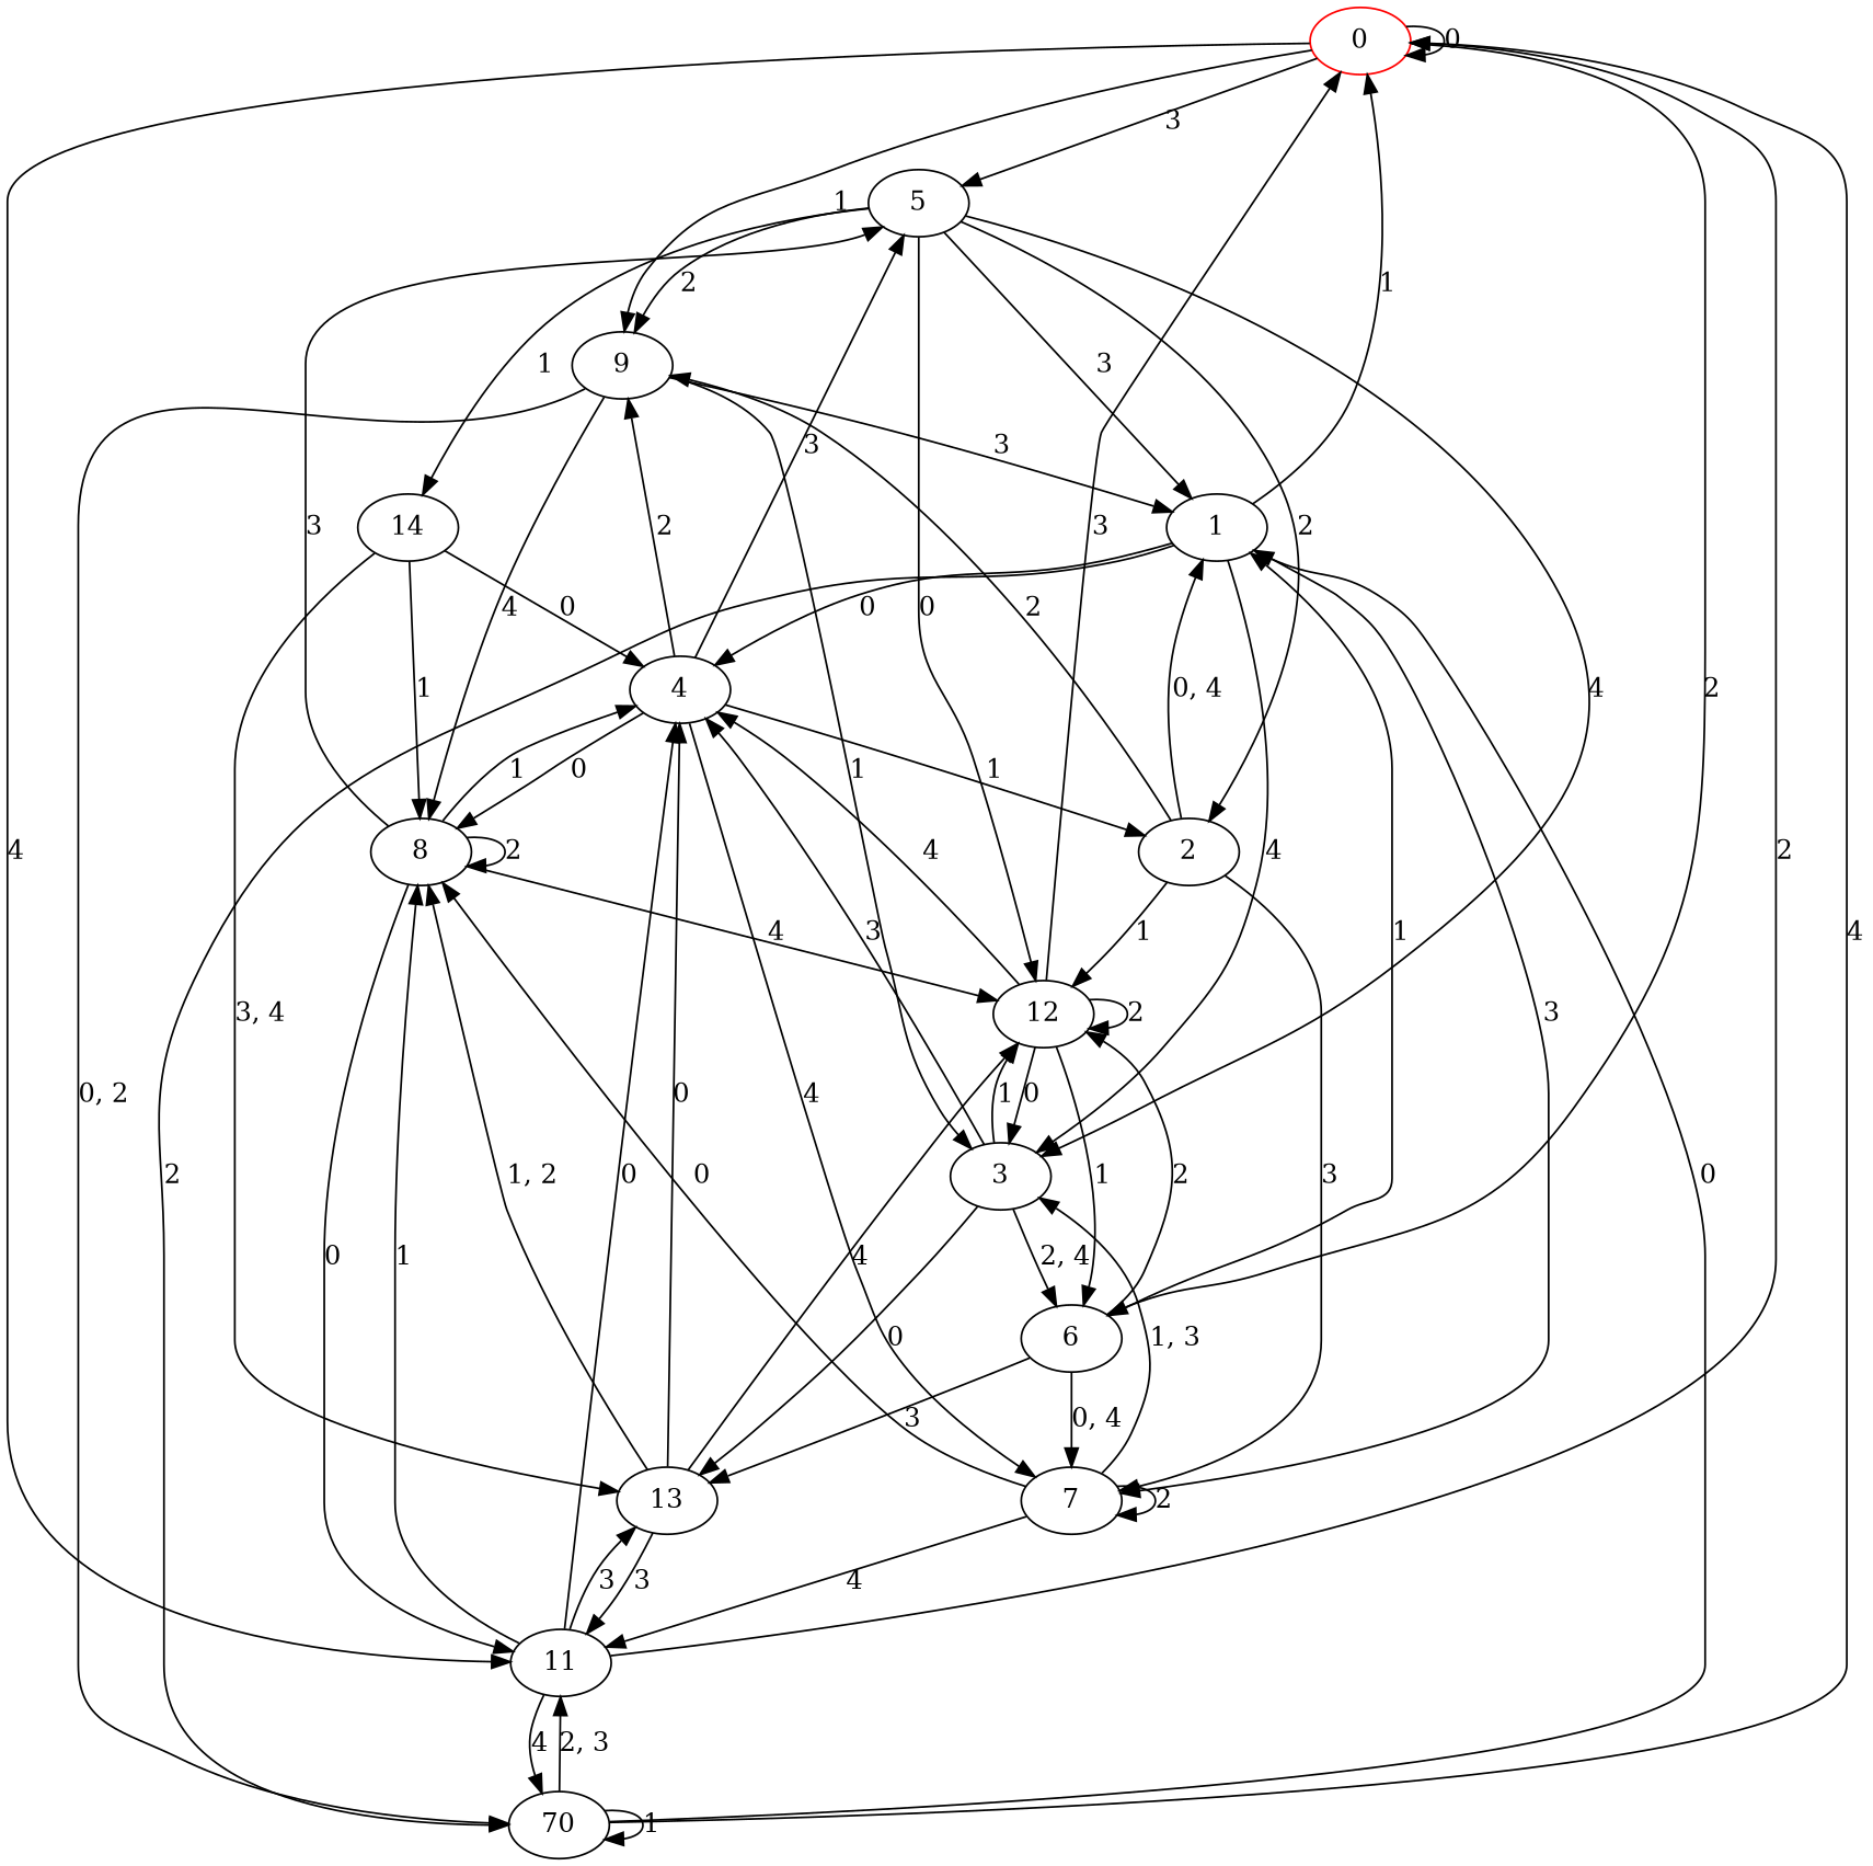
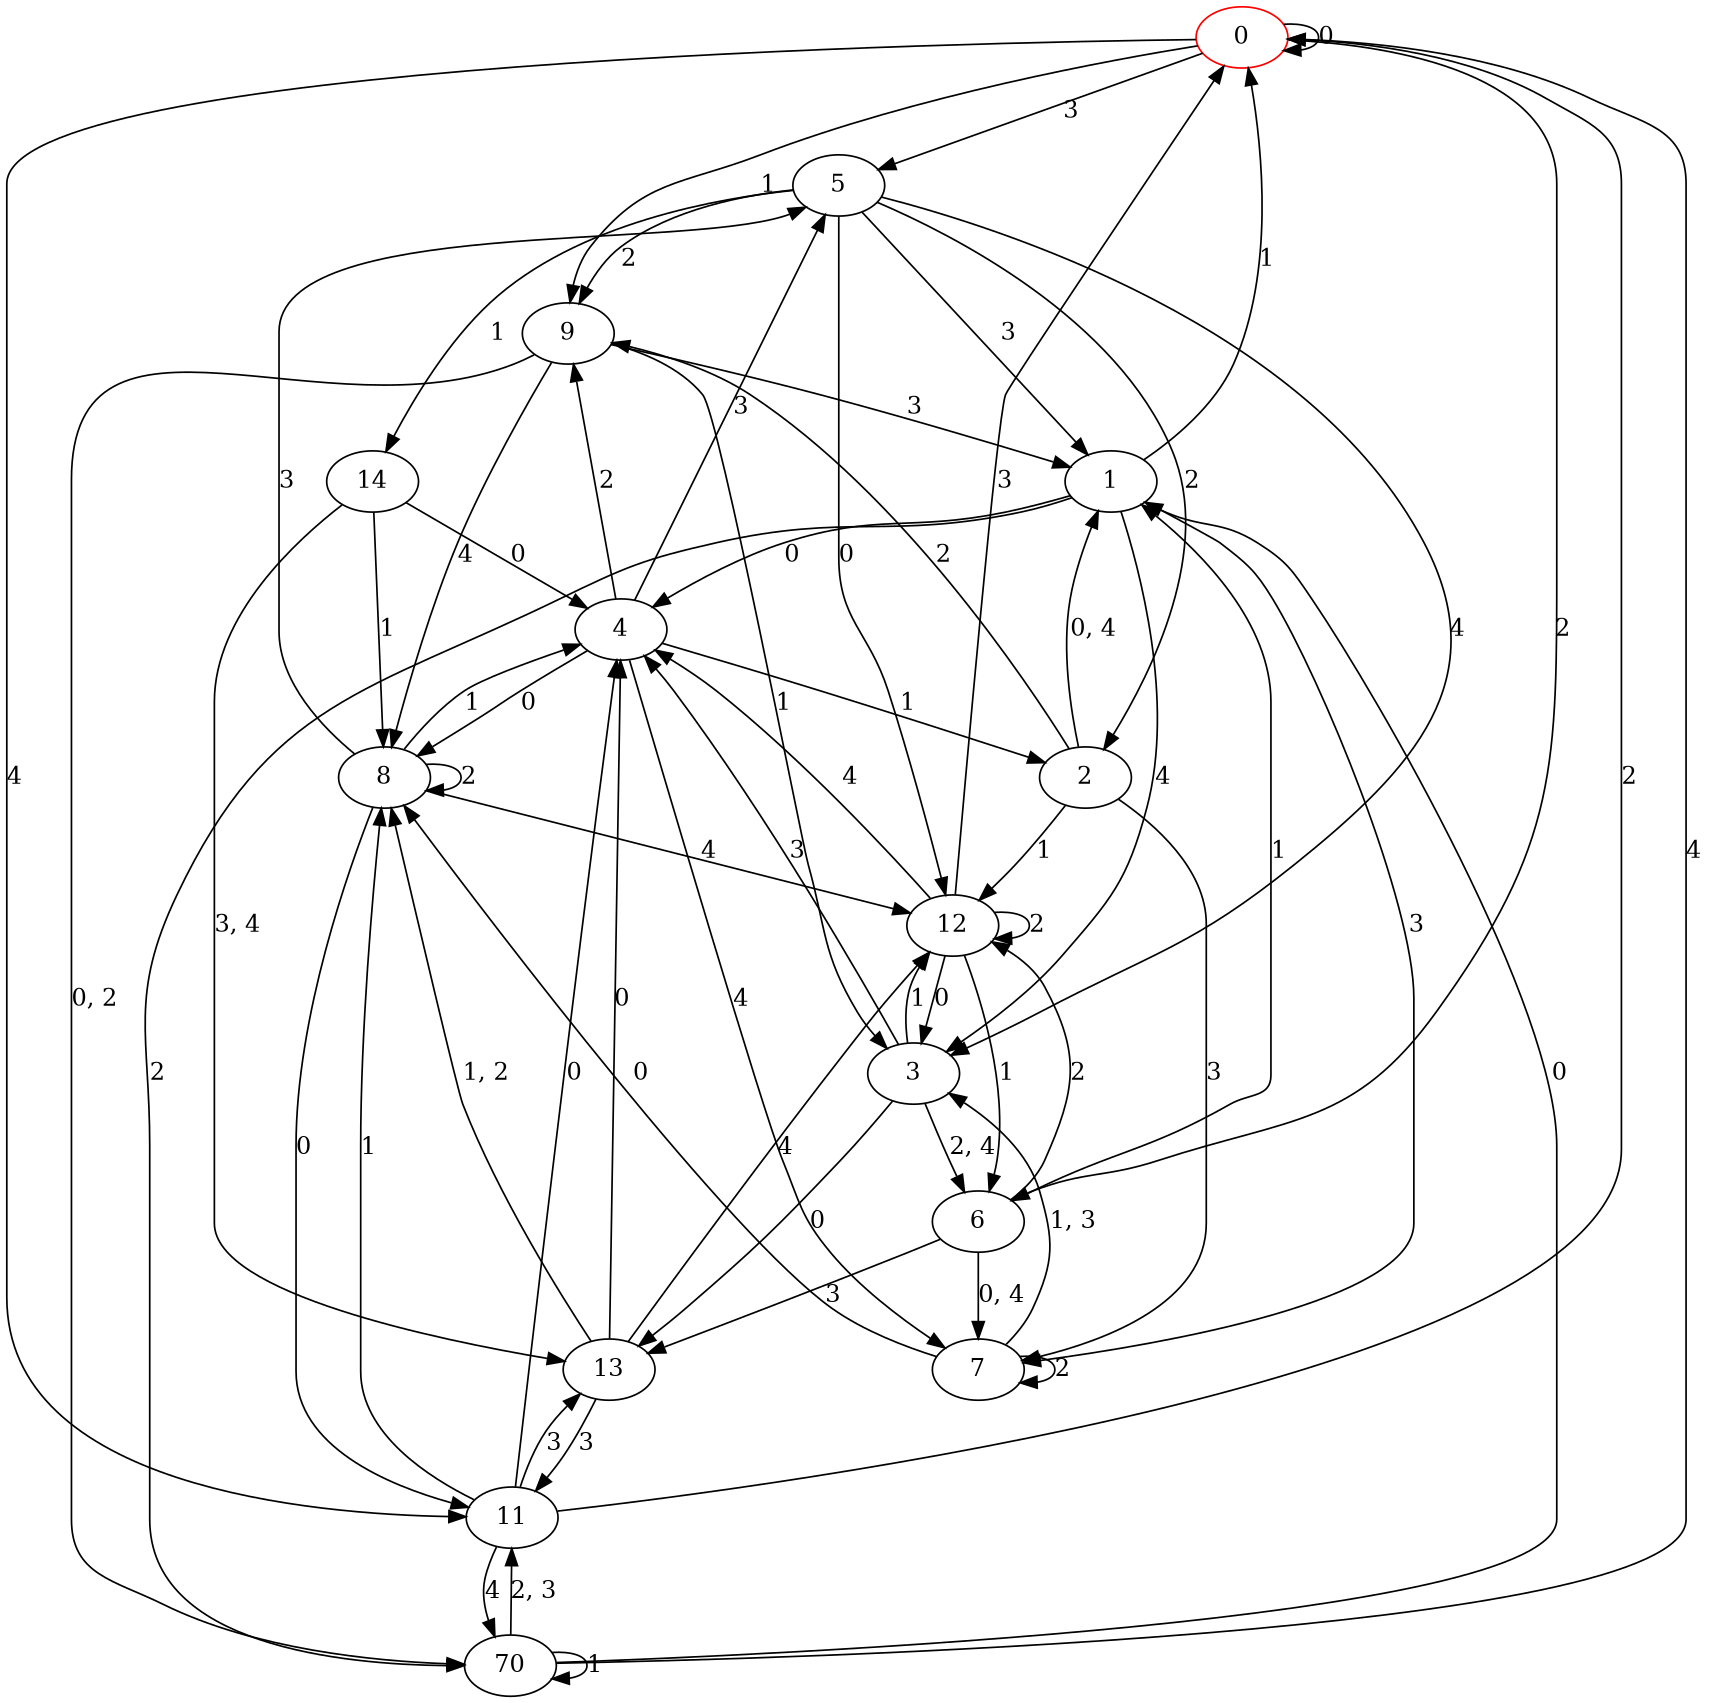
  digraph {
    n1 [color=red label=0]
    n2 [label=5]
    n3 [label=6]
    n4 [label=9]
    n5 [label=11]
    n6 [label=1]
    n7 [label=3]
    n8 [label=2]
    n9 [label=12]
    n10 [label=14]
    n11 [label=7]
    n12 [label=13]
    n13 [label=70]
    n14 [label=8]
    n15 [label=4]
    n1 -> n1 [label=0]
    n1 -> n2 [label=3]
    n1 -> n3 [label=2]
    n1 -> n4 [label=1]
    n1 -> n5 [label=4]
    n2 -> n4 [label=2]
    n2 -> n6 [label=3]
    n2 -> n7 [label=4]
    n2 -> n8 [label=2]
    n2 -> n9 [label=0]
    n2 -> n10 [label=1]
    n3 -> n6 [label=1]
    n3 -> n9 [label=2]
    n3 -> n11 [label="0, 4"]
    n3 -> n12 [label=3]
    n4 -> n6 [label=3]
    n4 -> n7 [label=1]
    n4 -> n13 [label="0, 2"]
    n4 -> n14 [label=4]
    n5 -> n1 [label=2]
    n5 -> n12 [label=3]
    n5 -> n13 [label=4]
    n5 -> n14 [label=1]
    n5 -> n15 [label=0]
    n6 -> n1 [label=1]
    n6 -> n7 [label=4]
    n6 -> n11 [label=3]
    n6 -> n13 [label=2]
    n6 -> n15 [label=0]
    n7 -> n3 [label="2, 4"]
    n7 -> n9 [label=1]
    n7 -> n12 [label=0]
    n7 -> n15 [label=3]
    n8 -> n4 [label=2]
    n8 -> n6 [label="0, 4"]
    n8 -> n9 [label=1]
    n8 -> n11 [label=3]
    n9 -> n1 [label=3]
    n9 -> n3 [label=1]
    n9 -> n7 [label=0]
    n9 -> n9 [label=2]
    n9 -> n15 [label=4]
    n10 -> n12 [label="3, 4"]
    n10 -> n14 [label=1]
    n10 -> n15 [label=0]
-   n11 -> n5 [label=4]
    n11 -> n7 [label="1, 3"]
    n11 -> n11 [label=2]
    n11 -> n14 [label=0]
    n12 -> n5 [label=3]
    n12 -> n9 [label=4]
    n12 -> n14 [label="1, 2"]
    n12 -> n15 [label=0]
    n13 -> n1 [label=4]
    n13 -> n5 [label="2, 3"]
    n13 -> n6 [label=0]
    n13 -> n13 [label=1]
    n14 -> n2 [label=3]
    n14 -> n5 [label=0]
    n14 -> n9 [label=4]
    n14 -> n14 [label=2]
    n14 -> n15 [label=1]
    n15 -> n2 [label=3]
    n15 -> n4 [label=2]
    n15 -> n8 [label=1]
    n15 -> n11 [label=4]
    n15 -> n14 [label=0]
  }
